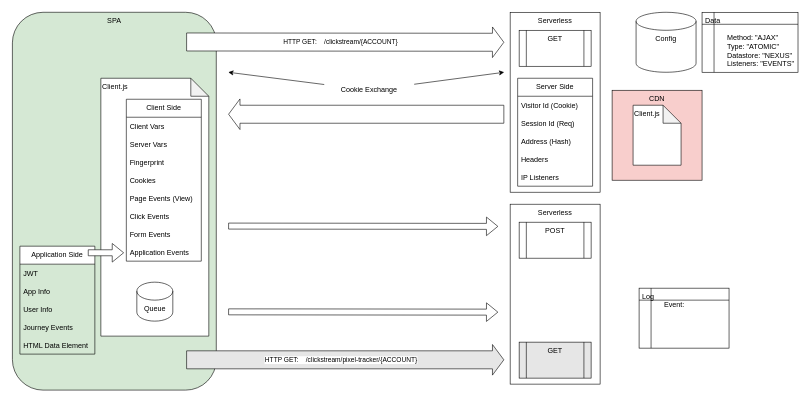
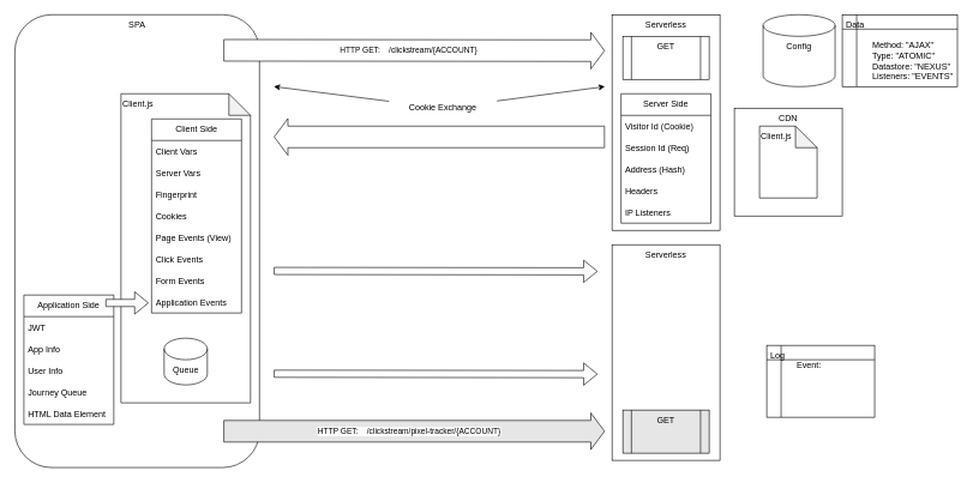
  <mxCell id="0" />
  <mxCell id="1" parent="0" />
- <mxCell id="2" value="SPA" style="rounded=1;whiteSpace=wrap;html=1;verticalAlign=top;fillColor=#d5e8d4;" vertex="1" parent="1"><mxGeometry x="20" y="20" width="340" height="630" as="geometry" /></mxCell>
+ <mxCell id="2" value="SPA" style="rounded=1;whiteSpace=wrap;html=1;verticalAlign=top;" vertex="1" parent="1"><mxGeometry x="20" y="20" width="340" height="630" as="geometry" /></mxCell>
  <mxCell id="3" value="Client.js" style="shape=note;whiteSpace=wrap;html=1;backgroundOutline=1;darkOpacity=0.05;verticalAlign=top;align=left;" vertex="1" parent="1"><mxGeometry x="167.5" y="130" width="180" height="430" as="geometry" /></mxCell>
  <mxCell id="4" value="Serverless" style="rounded=0;whiteSpace=wrap;html=1;verticalAlign=top;" vertex="1" parent="1"><mxGeometry x="850" y="20" width="150" height="300" as="geometry" /></mxCell>
  <mxCell id="5" value="" style="shape=flexArrow;endArrow=classic;html=1;width=30;fillColor=default;" edge="1" parent="1"><mxGeometry width="50" height="50" relative="1" as="geometry"><mxPoint x="840" y="190" as="sourcePoint" /><mxPoint x="380" y="190" as="targetPoint" /></mxGeometry></mxCell>
- <mxCell id="6" value="CDN" style="rounded=0;whiteSpace=wrap;html=1;verticalAlign=top;fillColor=#f8cecc;" vertex="1" parent="1"><mxGeometry x="1020" y="150" width="150" height="150" as="geometry" /></mxCell>
+ <mxCell id="6" value="CDN" style="rounded=0;whiteSpace=wrap;html=1;verticalAlign=top;" vertex="1" parent="1"><mxGeometry x="1020" y="150" width="150" height="150" as="geometry" /></mxCell>
  <mxCell id="7" value="GET" style="shape=process;whiteSpace=wrap;html=1;backgroundOutline=1;verticalAlign=top;" vertex="1" parent="1"><mxGeometry x="865" y="50" width="120" height="60" as="geometry" /></mxCell>
  <mxCell id="8" value="" style="endArrow=classic;startArrow=none;html=1;" edge="1" parent="1" source="9"><mxGeometry width="50" height="50" relative="1" as="geometry"><mxPoint x="380" y="120" as="sourcePoint" /><mxPoint x="840" y="120" as="targetPoint" /></mxGeometry></mxCell>
  <mxCell id="9" value="Cookie Exchange" style="text;html=1;strokeColor=none;fillColor=none;align=center;verticalAlign=middle;whiteSpace=wrap;rounded=0;" vertex="1" parent="1"><mxGeometry x="540" y="140" width="150" height="20" as="geometry" /></mxCell>
  <mxCell id="10" value="" style="endArrow=none;startArrow=classic;html=1;" edge="1" parent="1" target="9"><mxGeometry width="50" height="50" relative="1" as="geometry"><mxPoint x="380" y="120" as="sourcePoint" /><mxPoint x="840" y="120" as="targetPoint" /></mxGeometry></mxCell>
  <mxCell id="11" value="Config" style="shape=cylinder3;whiteSpace=wrap;html=1;boundedLbl=1;backgroundOutline=1;size=15;verticalAlign=top;" vertex="1" parent="1"><mxGeometry x="1060" y="20" width="100" height="100" as="geometry" /></mxCell>
  <mxCell id="12" value="Client.js" style="shape=note;whiteSpace=wrap;html=1;backgroundOutline=1;darkOpacity=0.05;verticalAlign=top;align=left;" vertex="1" parent="1"><mxGeometry x="1055" y="175" width="80" height="100" as="geometry" /></mxCell>
  <mxCell id="13" value="Serverless" style="rounded=0;whiteSpace=wrap;html=1;verticalAlign=top;" vertex="1" parent="1"><mxGeometry x="850" y="340" width="150" height="300" as="geometry" /></mxCell>
- <mxCell id="14" value="POST" style="shape=process;whiteSpace=wrap;html=1;backgroundOutline=1;verticalAlign=top;" vertex="1" parent="1"><mxGeometry x="865" y="370" width="120" height="60" as="geometry" /></mxCell>
  <mxCell id="15" value="Server Side" style="swimlane;fontStyle=0;childLayout=stackLayout;horizontal=1;startSize=30;horizontalStack=0;resizeParent=1;resizeParentMax=0;resizeLast=0;collapsible=1;marginBottom=0;verticalAlign=top;" vertex="1" parent="1"><mxGeometry x="862.5" y="130" width="125" height="180" as="geometry"><mxRectangle x="692.5" y="190" width="50" height="30" as="alternateBounds" /></mxGeometry></mxCell>
  <mxCell id="16" value="Visitor Id (Cookie)" style="text;strokeColor=none;fillColor=none;align=left;verticalAlign=middle;spacingLeft=4;spacingRight=4;overflow=hidden;points=[[0,0.5],[1,0.5]];portConstraint=eastwest;rotatable=0;" vertex="1" parent="15"><mxGeometry y="30" width="125" height="30" as="geometry" /></mxCell>
  <mxCell id="17" value="Session Id (Req)" style="text;strokeColor=none;fillColor=none;align=left;verticalAlign=middle;spacingLeft=4;spacingRight=4;overflow=hidden;points=[[0,0.5],[1,0.5]];portConstraint=eastwest;rotatable=0;" vertex="1" parent="15"><mxGeometry y="60" width="125" height="30" as="geometry" /></mxCell>
  <mxCell id="18" value="Address (Hash)" style="text;strokeColor=none;fillColor=none;align=left;verticalAlign=middle;spacingLeft=4;spacingRight=4;overflow=hidden;points=[[0,0.5],[1,0.5]];portConstraint=eastwest;rotatable=0;" vertex="1" parent="15"><mxGeometry y="90" width="125" height="30" as="geometry" /></mxCell>
  <mxCell id="19" value="Headers" style="text;strokeColor=none;fillColor=none;align=left;verticalAlign=middle;spacingLeft=4;spacingRight=4;overflow=hidden;points=[[0,0.5],[1,0.5]];portConstraint=eastwest;rotatable=0;" vertex="1" parent="15"><mxGeometry y="120" width="125" height="30" as="geometry" /></mxCell>
  <mxCell id="20" value="IP Listeners" style="text;strokeColor=none;fillColor=none;align=left;verticalAlign=middle;spacingLeft=4;spacingRight=4;overflow=hidden;points=[[0,0.5],[1,0.5]];portConstraint=eastwest;rotatable=0;" vertex="1" parent="15"><mxGeometry y="150" width="125" height="30" as="geometry" /></mxCell>
  <mxCell id="21" value="Client Side" style="swimlane;fontStyle=0;childLayout=stackLayout;horizontal=1;startSize=30;horizontalStack=0;resizeParent=1;resizeParentMax=0;resizeLast=0;collapsible=1;marginBottom=0;verticalAlign=top;" vertex="1" parent="1"><mxGeometry x="210" y="165" width="125" height="270" as="geometry"><mxRectangle x="692.5" y="190" width="50" height="30" as="alternateBounds" /></mxGeometry></mxCell>
  <mxCell id="22" value="Client Vars" style="text;strokeColor=none;fillColor=none;align=left;verticalAlign=middle;spacingLeft=4;spacingRight=4;overflow=hidden;points=[[0,0.5],[1,0.5]];portConstraint=eastwest;rotatable=0;" vertex="1" parent="21"><mxGeometry y="30" width="125" height="30" as="geometry" /></mxCell>
  <mxCell id="23" value="Server Vars" style="text;strokeColor=none;fillColor=none;align=left;verticalAlign=middle;spacingLeft=4;spacingRight=4;overflow=hidden;points=[[0,0.5],[1,0.5]];portConstraint=eastwest;rotatable=0;" vertex="1" parent="21"><mxGeometry y="60" width="125" height="30" as="geometry" /></mxCell>
  <mxCell id="24" value="Fingerprint" style="text;strokeColor=none;fillColor=none;align=left;verticalAlign=middle;spacingLeft=4;spacingRight=4;overflow=hidden;points=[[0,0.5],[1,0.5]];portConstraint=eastwest;rotatable=0;" vertex="1" parent="21"><mxGeometry y="90" width="125" height="30" as="geometry" /></mxCell>
  <mxCell id="25" value="Cookies" style="text;strokeColor=none;fillColor=none;align=left;verticalAlign=middle;spacingLeft=4;spacingRight=4;overflow=hidden;points=[[0,0.5],[1,0.5]];portConstraint=eastwest;rotatable=0;" vertex="1" parent="21"><mxGeometry y="120" width="125" height="30" as="geometry" /></mxCell>
  <mxCell id="26" value="Page Events (View)" style="text;strokeColor=none;fillColor=none;align=left;verticalAlign=middle;spacingLeft=4;spacingRight=4;overflow=hidden;points=[[0,0.5],[1,0.5]];portConstraint=eastwest;rotatable=0;" vertex="1" parent="21"><mxGeometry y="150" width="125" height="30" as="geometry" /></mxCell>
  <mxCell id="27" value="Click Events" style="text;strokeColor=none;fillColor=none;align=left;verticalAlign=middle;spacingLeft=4;spacingRight=4;overflow=hidden;points=[[0,0.5],[1,0.5]];portConstraint=eastwest;rotatable=0;" vertex="1" parent="21"><mxGeometry y="180" width="125" height="30" as="geometry" /></mxCell>
  <mxCell id="28" value="Form Events" style="text;strokeColor=none;fillColor=none;align=left;verticalAlign=middle;spacingLeft=4;spacingRight=4;overflow=hidden;points=[[0,0.5],[1,0.5]];portConstraint=eastwest;rotatable=0;" vertex="1" parent="21"><mxGeometry y="210" width="125" height="30" as="geometry" /></mxCell>
  <mxCell id="29" value="Application Events" style="text;strokeColor=none;fillColor=none;align=left;verticalAlign=middle;spacingLeft=4;spacingRight=4;overflow=hidden;points=[[0,0.5],[1,0.5]];portConstraint=eastwest;rotatable=0;" vertex="1" parent="21"><mxGeometry y="240" width="125" height="30" as="geometry" /></mxCell>
  <mxCell id="30" value="Application Side" style="swimlane;fontStyle=0;childLayout=stackLayout;horizontal=1;startSize=30;horizontalStack=0;resizeParent=1;resizeParentMax=0;resizeLast=0;collapsible=1;marginBottom=0;verticalAlign=top;" vertex="1" parent="1"><mxGeometry x="32.5" y="410" width="125" height="180" as="geometry"><mxRectangle x="692.5" y="190" width="50" height="30" as="alternateBounds" /></mxGeometry></mxCell>
  <mxCell id="31" value="JWT" style="text;strokeColor=none;fillColor=none;align=left;verticalAlign=middle;spacingLeft=4;spacingRight=4;overflow=hidden;points=[[0,0.5],[1,0.5]];portConstraint=eastwest;rotatable=0;" vertex="1" parent="30"><mxGeometry y="30" width="125" height="30" as="geometry" /></mxCell>
  <mxCell id="32" value="App Info" style="text;strokeColor=none;fillColor=none;align=left;verticalAlign=middle;spacingLeft=4;spacingRight=4;overflow=hidden;points=[[0,0.5],[1,0.5]];portConstraint=eastwest;rotatable=0;" vertex="1" parent="30"><mxGeometry y="60" width="125" height="30" as="geometry" /></mxCell>
  <mxCell id="33" value="User Info" style="text;strokeColor=none;fillColor=none;align=left;verticalAlign=middle;spacingLeft=4;spacingRight=4;overflow=hidden;points=[[0,0.5],[1,0.5]];portConstraint=eastwest;rotatable=0;" vertex="1" parent="30"><mxGeometry y="90" width="125" height="30" as="geometry" /></mxCell>
- <mxCell id="34" value="Journey Events" style="text;strokeColor=none;fillColor=none;align=left;verticalAlign=middle;spacingLeft=4;spacingRight=4;overflow=hidden;points=[[0,0.5],[1,0.5]];portConstraint=eastwest;rotatable=0;" vertex="1" parent="30"><mxGeometry y="120" width="125" height="30" as="geometry" /></mxCell>
+ <mxCell id="34" value="Journey Queue" style="text;strokeColor=none;fillColor=none;align=left;verticalAlign=middle;spacingLeft=4;spacingRight=4;overflow=hidden;points=[[0,0.5],[1,0.5]];portConstraint=eastwest;rotatable=0;" vertex="1" parent="30"><mxGeometry y="120" width="125" height="30" as="geometry" /></mxCell>
  <mxCell id="35" value="HTML Data Element" style="text;strokeColor=none;fillColor=none;align=left;verticalAlign=middle;spacingLeft=4;spacingRight=4;overflow=hidden;points=[[0,0.5],[1,0.5]];portConstraint=eastwest;rotatable=0;" vertex="1" parent="30"><mxGeometry y="150" width="125" height="30" as="geometry" /></mxCell>
  <mxCell id="36" value="&lt;span style=&quot;white-space: pre&quot;&gt; &lt;/span&gt;Data&lt;blockquote style=&quot;margin: 0 0 0 40px ; border: none ; padding: 0px&quot;&gt;&lt;br&gt;&lt;/blockquote&gt;&lt;blockquote style=&quot;margin: 0 0 0 40px ; border: none ; padding: 0px&quot;&gt;Method: &quot;AJAX&quot;&lt;/blockquote&gt;&lt;blockquote style=&quot;margin: 0 0 0 40px ; border: none ; padding: 0px&quot;&gt;Type: &quot;ATOMIC&quot;&lt;/blockquote&gt;&lt;blockquote style=&quot;margin: 0 0 0 40px ; border: none ; padding: 0px&quot;&gt;Datastore: &quot;NEXUS&quot;&lt;/blockquote&gt;&lt;blockquote style=&quot;margin: 0 0 0 40px ; border: none ; padding: 0px&quot;&gt;Listeners: &quot;EVENTS&quot;&lt;/blockquote&gt;" style="shape=internalStorage;whiteSpace=wrap;html=1;backgroundOutline=1;verticalAlign=top;align=left;" vertex="1" parent="1"><mxGeometry x="1170" y="20" width="160" height="100" as="geometry" /></mxCell>
  <mxCell id="37" value="" style="shape=flexArrow;endArrow=classic;html=1;fillColor=default;" edge="1" parent="1"><mxGeometry width="50" height="50" relative="1" as="geometry"><mxPoint x="146" y="421" as="sourcePoint" /><mxPoint x="206" y="421" as="targetPoint" /></mxGeometry></mxCell>
  <mxCell id="38" value="" style="shape=flexArrow;endArrow=classic;html=1;fillColor=default;" edge="1" parent="1"><mxGeometry width="50" height="50" relative="1" as="geometry"><mxPoint x="380" y="376.5" as="sourcePoint" /><mxPoint x="830" y="377" as="targetPoint" /></mxGeometry></mxCell>
  <mxCell id="39" value="" style="shape=flexArrow;endArrow=classic;html=1;fillColor=default;" edge="1" parent="1"><mxGeometry width="50" height="50" relative="1" as="geometry"><mxPoint x="380" y="519.5" as="sourcePoint" /><mxPoint x="830" y="520" as="targetPoint" /></mxGeometry></mxCell>
  <mxCell id="40" value="Queue" style="shape=cylinder3;whiteSpace=wrap;html=1;boundedLbl=1;backgroundOutline=1;size=15;verticalAlign=top;" vertex="1" parent="1"><mxGeometry x="227.5" y="470" width="60" height="65" as="geometry" /></mxCell>
  <mxCell id="41" value="" style="shape=flexArrow;endArrow=classic;html=1;width=30;fillColor=#E6E6E6;" edge="1" parent="1"><mxGeometry width="50" height="50" relative="1" as="geometry"><mxPoint x="310" y="599.5" as="sourcePoint" /><mxPoint x="840" y="599.5" as="targetPoint" /></mxGeometry></mxCell>
  <mxCell id="42" value="HTTP GET:&amp;nbsp; &amp;nbsp; /clickstream/pixel-tracker/{ACCOUNT}" style="edgeLabel;html=1;align=center;verticalAlign=middle;resizable=0;points=[];" vertex="1" connectable="0" parent="41"><mxGeometry x="0.077" y="-2" relative="1" as="geometry"><mxPoint x="-28" y="-2" as="offset" /></mxGeometry></mxCell>
  <mxCell id="43" value="" style="shape=flexArrow;endArrow=classic;html=1;width=30;fillColor=default;" edge="1" parent="1"><mxGeometry width="50" height="50" relative="1" as="geometry"><mxPoint x="310" y="69.5" as="sourcePoint" /><mxPoint x="840" y="70" as="targetPoint" /></mxGeometry></mxCell>
  <mxCell id="44" value="HTTP GET:&amp;nbsp; &amp;nbsp; /clickstream/{ACCOUNT}" style="edgeLabel;html=1;align=center;verticalAlign=middle;resizable=0;points=[];" vertex="1" connectable="0" parent="43"><mxGeometry x="0.077" y="-2" relative="1" as="geometry"><mxPoint x="-28" y="-2" as="offset" /></mxGeometry></mxCell>
  <mxCell id="45" value="&lt;span style=&quot;white-space: pre&quot;&gt; &lt;/span&gt;Log&lt;br&gt;&lt;blockquote style=&quot;margin: 0 0 0 40px ; border: none ; padding: 0px&quot;&gt;Event:&lt;/blockquote&gt;" style="shape=internalStorage;whiteSpace=wrap;html=1;backgroundOutline=1;verticalAlign=top;align=left;" vertex="1" parent="1"><mxGeometry x="1065" y="480" width="150" height="100" as="geometry" /></mxCell>
  <mxCell id="46" value="GET" style="shape=process;whiteSpace=wrap;html=1;backgroundOutline=1;verticalAlign=top;fillColor=#E6E6E6;" vertex="1" parent="1"><mxGeometry x="865" y="570" width="120" height="60" as="geometry" /></mxCell>
